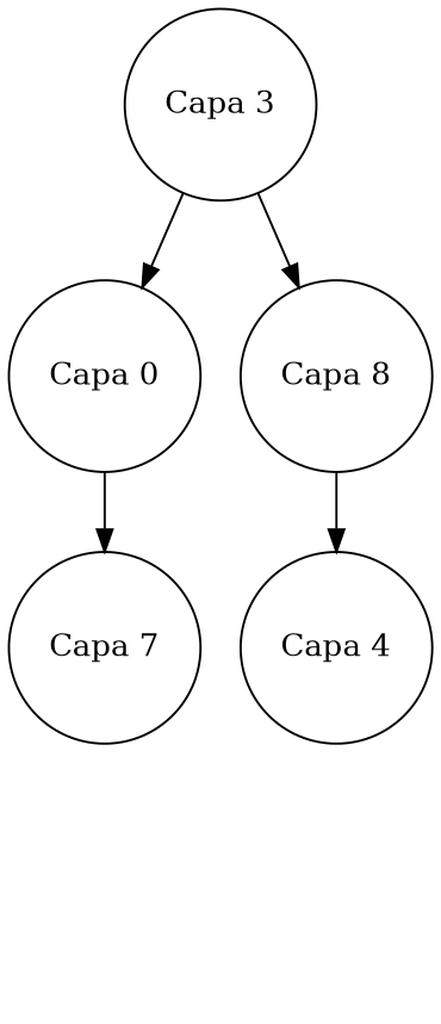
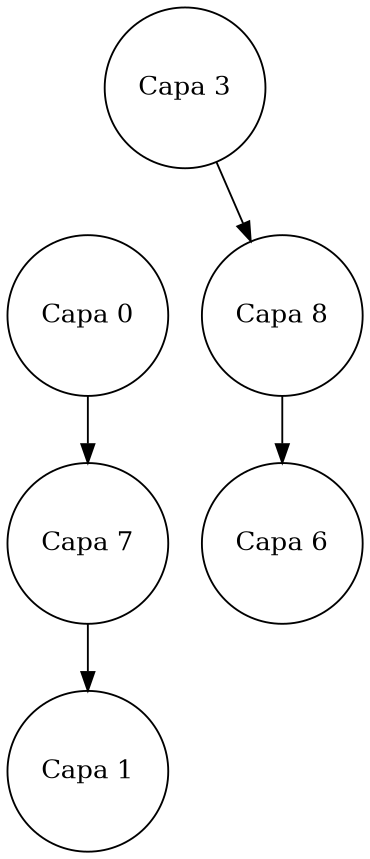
  digraph {
    node [shape=circle]
    n1 [label="Capa 3"]
    n2 [label="Capa 0"]
    n3 [label="Capa 8"]
    n4 [label="Capa 7"]
-   n5 [label="Capa 4"]
-   n1 -> n2
+   n5 [label="Capa 6"]
+   n6 [label="Capa 1"]
    n1 -> n3
    n2 -> n4
    n3 -> n5
+   n4 -> n6
  }
